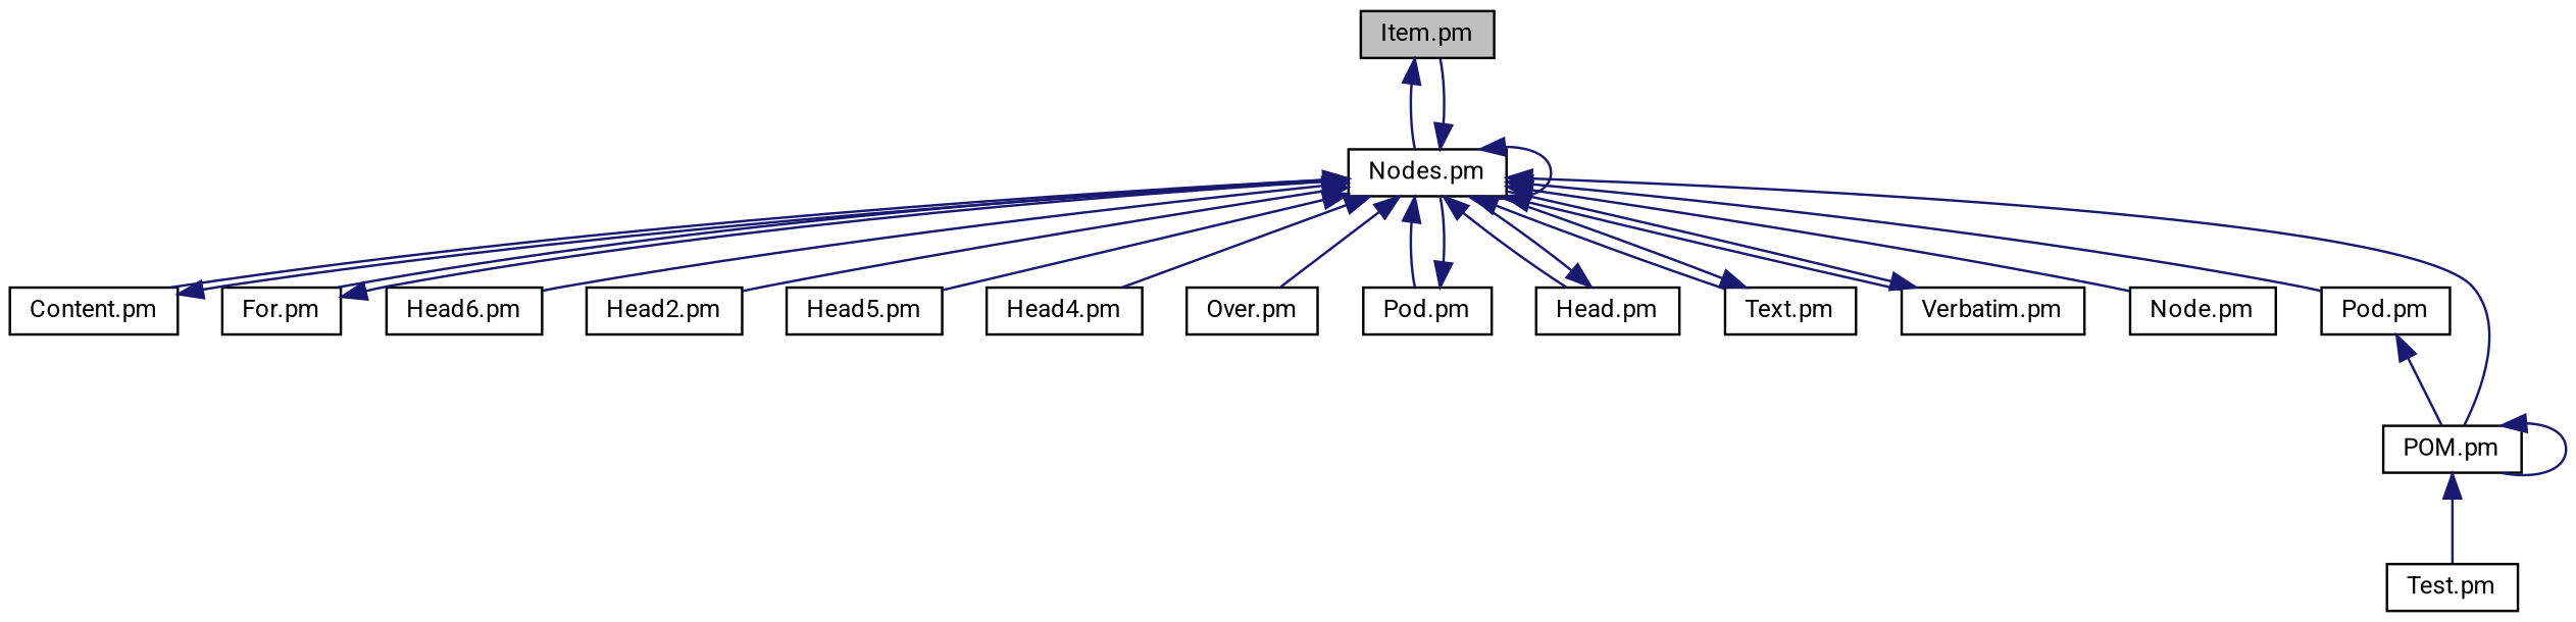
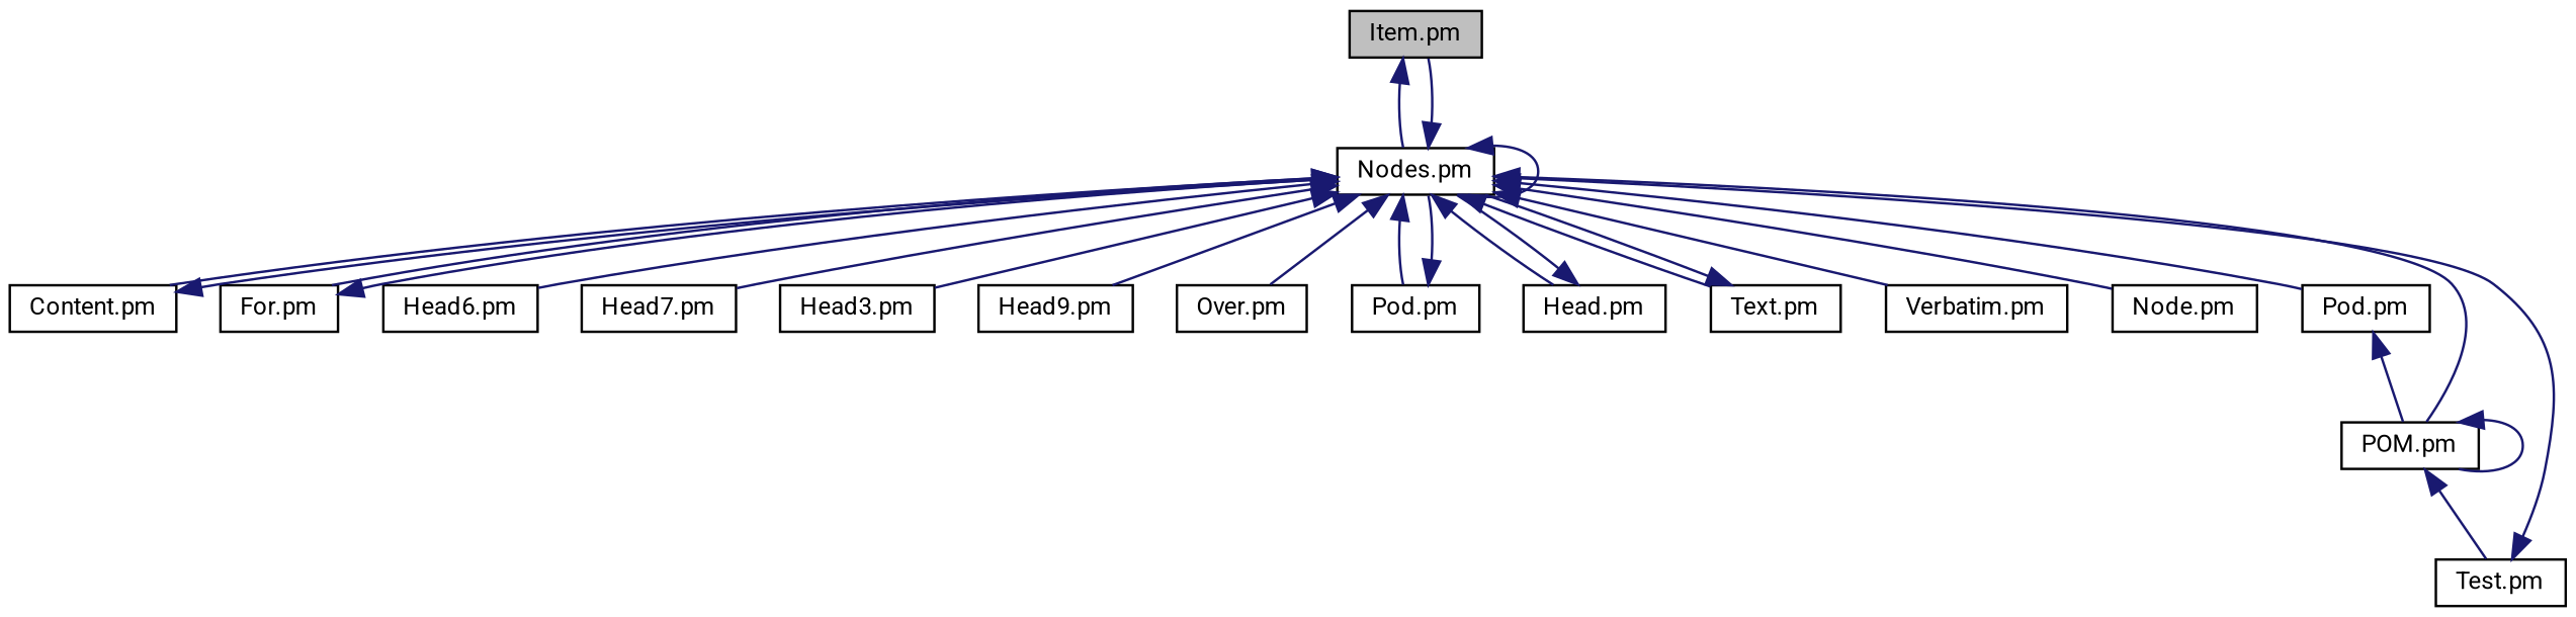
  digraph {
    fontname=Roboto
    node [color=black fillcolor=white fontname=Roboto fontsize=10 shape=record style=filled]
    edge [color=midnightblue dir=back fontname=Roboto fontsize=10 labelfontname=Helvetica labelfontsize=10 style=solid]
    n1 [fillcolor=grey75 fontcolor=black height=0.2 label="Item.pm" width=0.4]
    n2 [height=0.2 label="Nodes.pm" width=0.4]
    n3 [height=0.2 label="Content.pm" width=0.4]
    n4 [height=0.2 label="For.pm" width=0.4]
    n5 [height=0.2 label="Head6.pm" width=0.4]
-   n6 [height=0.2 label="Head2.pm" width=0.4]
-   n7 [height=0.2 label="Head5.pm" width=0.4]
-   n8 [height=0.2 label="Head4.pm" width=0.4]
+   n6 [height=0.2 label="Head7.pm" width=0.4]
+   n7 [height=0.2 label="Head3.pm" width=0.4]
+   n8 [height=0.2 label="Head9.pm" width=0.4]
    n9 [height=0.2 label="Over.pm" width=0.4]
    n10 [height=0.2 label="Pod.pm" width=0.4]
    n11 [height=0.2 label="Head.pm" width=0.4]
    n12 [height=0.2 label="Text.pm" width=0.4]
    n13 [height=0.2 label="Verbatim.pm" width=0.4]
    n14 [height=0.2 label="Node.pm" width=0.4]
    n15 [height=0.2 label="Pod.pm" width=0.4]
    n16 [height=0.2 label="POM.pm" width=0.4]
    n17 [height=0.2 label="Test.pm" width=0.4]
    n1 -> n2
    n2 -> n1
    n2 -> n2
    n2 -> n3
    n2 -> n4
    n2 -> n5
    n2 -> n6
    n2 -> n7
    n2 -> n8
    n2 -> n9
    n2 -> n10
    n2 -> n11
    n2 -> n12
    n2 -> n13
    n2 -> n14
    n2 -> n15
    n2 -> n16
    n3 -> n2
    n4 -> n2
    n10 -> n2
    n11 -> n2
    n12 -> n2
-   n13 -> n2
+   n17 -> n2
    n15 -> n16
    n16 -> n16
    n16 -> n17
  }
